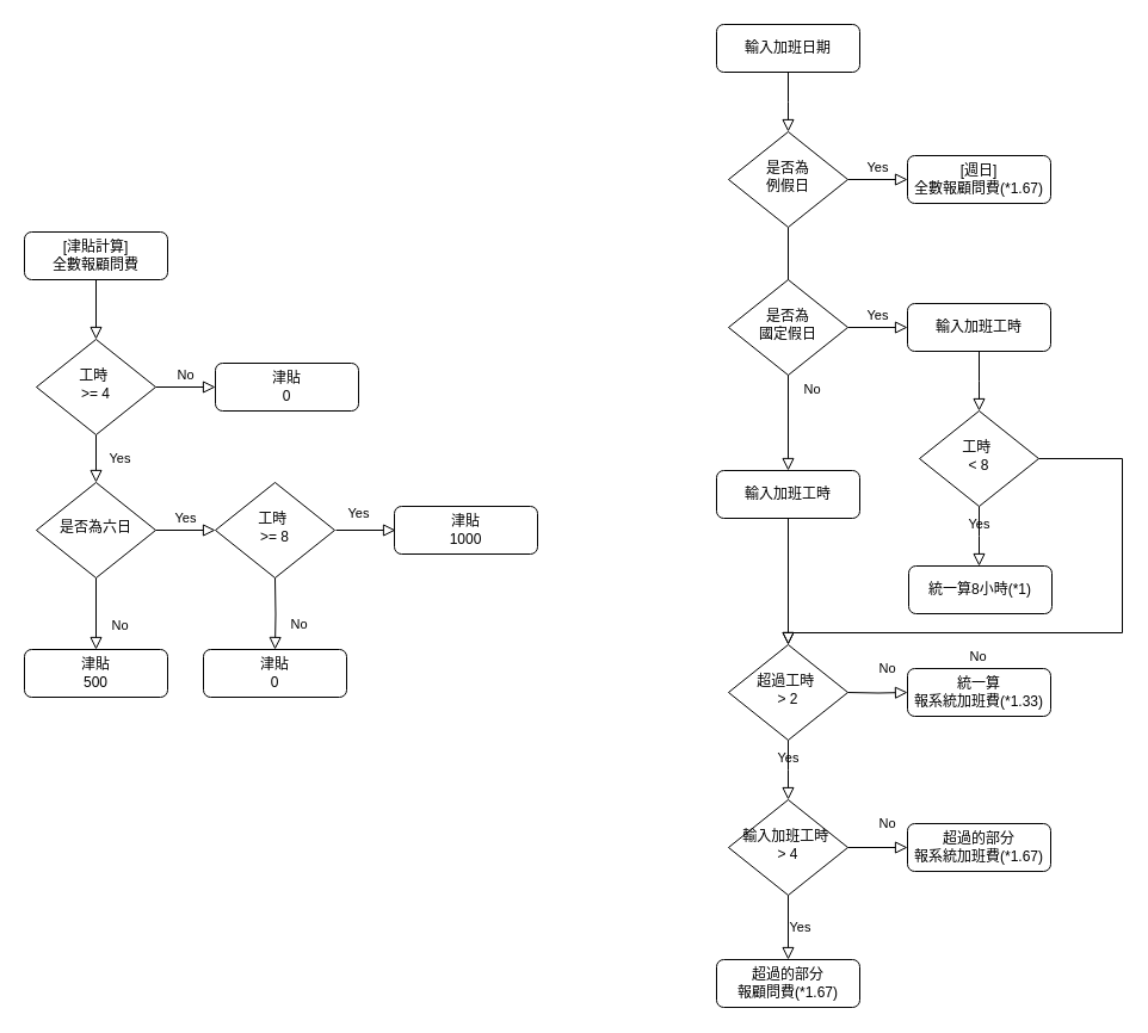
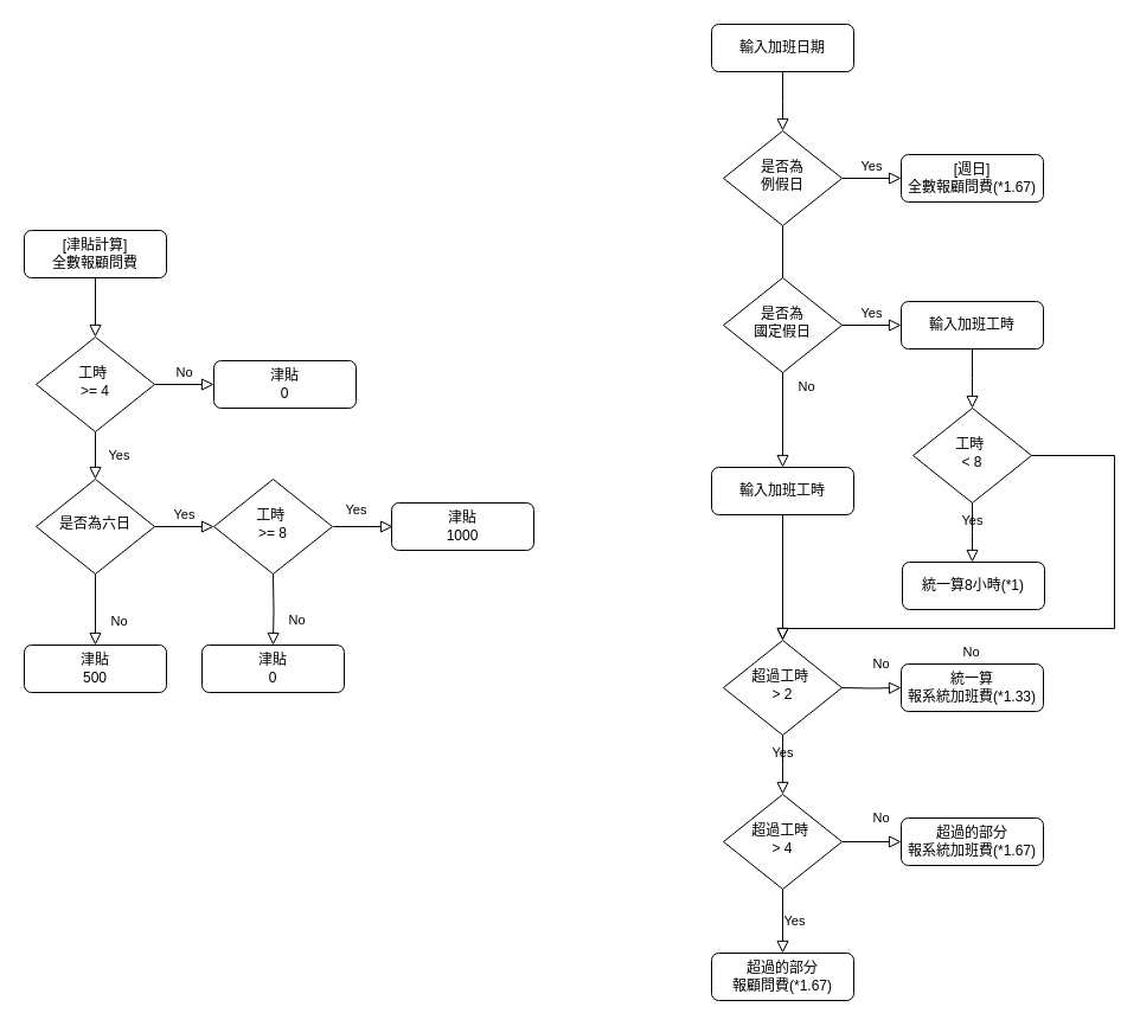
  <mxCell id="0" />
  <mxCell id="1" parent="0" />
  <mxCell id="2" value="" style="rounded=0;html=1;jettySize=auto;orthogonalLoop=1;fontSize=11;endArrow=block;endFill=0;endSize=8;strokeWidth=1;shadow=0;labelBackgroundColor=none;edgeStyle=orthogonalEdgeStyle;" edge="1" parent="1" source="3"><mxGeometry relative="1" as="geometry"><mxPoint x="660" y="110" as="targetPoint" /></mxGeometry></mxCell>
  <mxCell id="3" value="輸入加班日期" style="rounded=1;whiteSpace=wrap;html=1;fontSize=12;glass=0;strokeWidth=1;shadow=0;" vertex="1" parent="1"><mxGeometry x="600" y="20" width="120" height="40" as="geometry" /></mxCell>
  <mxCell id="4" value="No" style="rounded=0;html=1;jettySize=auto;orthogonalLoop=1;fontSize=11;endArrow=block;endFill=0;endSize=8;strokeWidth=1;shadow=0;labelBackgroundColor=none;edgeStyle=orthogonalEdgeStyle;" edge="1" parent="1" source="6" target="7"><mxGeometry x="0.333" y="20" relative="1" as="geometry"><mxPoint as="offset" /></mxGeometry></mxCell>
  <mxCell id="5" value="Yes" style="edgeStyle=orthogonalEdgeStyle;rounded=0;html=1;jettySize=auto;orthogonalLoop=1;fontSize=11;endArrow=block;endFill=0;endSize=8;strokeWidth=1;shadow=0;labelBackgroundColor=none;" edge="1" parent="1" source="6" target="8"><mxGeometry y="10" relative="1" as="geometry"><mxPoint as="offset" /></mxGeometry></mxCell>
  <mxCell id="6" value="是否為&lt;div&gt;例假日&lt;/div&gt;" style="rhombus;whiteSpace=wrap;html=1;shadow=0;fontFamily=Helvetica;fontSize=12;align=center;strokeWidth=1;spacing=6;spacingTop=-4;" vertex="1" parent="1"><mxGeometry x="610" y="110" width="100" height="80" as="geometry" /></mxCell>
  <mxCell id="7" value="輸入加班工時" style="rounded=1;whiteSpace=wrap;html=1;fontSize=12;glass=0;strokeWidth=1;shadow=0;" vertex="1" parent="1"><mxGeometry x="600" y="394" width="120" height="40" as="geometry" /></mxCell>
  <mxCell id="8" value="[週日]&lt;div&gt;全數報顧問費(*1.67)&lt;/div&gt;" style="rounded=1;whiteSpace=wrap;html=1;fontSize=12;glass=0;strokeWidth=1;shadow=0;" vertex="1" parent="1"><mxGeometry x="760" y="130" width="120" height="40" as="geometry" /></mxCell>
  <mxCell id="9" value="" style="rounded=0;html=1;jettySize=auto;orthogonalLoop=1;fontSize=11;endArrow=block;endFill=0;endSize=8;strokeWidth=1;shadow=0;labelBackgroundColor=none;edgeStyle=orthogonalEdgeStyle;" edge="1" parent="1" source="10" target="13"><mxGeometry relative="1" as="geometry" /></mxCell>
  <mxCell id="10" value="&lt;div&gt;[津貼計算]&lt;/div&gt;全數報顧問費" style="rounded=1;whiteSpace=wrap;html=1;fontSize=12;glass=0;strokeWidth=1;shadow=0;" vertex="1" parent="1"><mxGeometry x="20" y="194" width="120" height="40" as="geometry" /></mxCell>
  <mxCell id="11" value="Yes" style="rounded=0;html=1;jettySize=auto;orthogonalLoop=1;fontSize=11;endArrow=block;endFill=0;endSize=8;strokeWidth=1;shadow=0;labelBackgroundColor=none;edgeStyle=orthogonalEdgeStyle;" edge="1" parent="1" source="13" target="17"><mxGeometry y="20" relative="1" as="geometry"><mxPoint as="offset" /></mxGeometry></mxCell>
  <mxCell id="12" value="No" style="edgeStyle=orthogonalEdgeStyle;rounded=0;html=1;jettySize=auto;orthogonalLoop=1;fontSize=11;endArrow=block;endFill=0;endSize=8;strokeWidth=1;shadow=0;labelBackgroundColor=none;" edge="1" parent="1" source="13" target="14"><mxGeometry y="10" relative="1" as="geometry"><mxPoint as="offset" /></mxGeometry></mxCell>
  <mxCell id="13" value="工時&amp;nbsp;&lt;div&gt;&amp;gt;= 4&lt;/div&gt;" style="rhombus;whiteSpace=wrap;html=1;shadow=0;fontFamily=Helvetica;fontSize=12;align=center;strokeWidth=1;spacing=6;spacingTop=-4;" vertex="1" parent="1"><mxGeometry x="30" y="284" width="100" height="80" as="geometry" /></mxCell>
  <mxCell id="14" value="津貼&lt;div&gt;0&lt;/div&gt;" style="rounded=1;whiteSpace=wrap;html=1;fontSize=12;glass=0;strokeWidth=1;shadow=0;" vertex="1" parent="1"><mxGeometry x="180" y="304" width="120" height="40" as="geometry" /></mxCell>
  <mxCell id="15" value="No" style="rounded=0;html=1;jettySize=auto;orthogonalLoop=1;fontSize=11;endArrow=block;endFill=0;endSize=8;strokeWidth=1;shadow=0;labelBackgroundColor=none;edgeStyle=orthogonalEdgeStyle;" edge="1" parent="1" source="17" target="18"><mxGeometry x="0.333" y="20" relative="1" as="geometry"><mxPoint as="offset" /></mxGeometry></mxCell>
  <mxCell id="16" value="Yes" style="edgeStyle=orthogonalEdgeStyle;rounded=0;html=1;jettySize=auto;orthogonalLoop=1;fontSize=11;endArrow=block;endFill=0;endSize=8;strokeWidth=1;shadow=0;labelBackgroundColor=none;" edge="1" parent="1"><mxGeometry x="-0.221" y="14" relative="1" as="geometry"><mxPoint as="offset" /><mxPoint x="281" y="444" as="sourcePoint" /><mxPoint x="331" y="444" as="targetPoint" /></mxGeometry></mxCell>
  <mxCell id="17" value="是否為六日" style="rhombus;whiteSpace=wrap;html=1;shadow=0;fontFamily=Helvetica;fontSize=12;align=center;strokeWidth=1;spacing=6;spacingTop=-4;" vertex="1" parent="1"><mxGeometry x="30" y="404" width="100" height="80" as="geometry" /></mxCell>
  <mxCell id="18" value="津貼&lt;div&gt;500&lt;/div&gt;" style="rounded=1;whiteSpace=wrap;html=1;fontSize=12;glass=0;strokeWidth=1;shadow=0;" vertex="1" parent="1"><mxGeometry x="20" y="544" width="120" height="40" as="geometry" /></mxCell>
  <mxCell id="19" value="津貼&lt;div&gt;1000&lt;/div&gt;" style="rounded=1;whiteSpace=wrap;html=1;fontSize=12;glass=0;strokeWidth=1;shadow=0;" vertex="1" parent="1"><mxGeometry x="330" y="424" width="120" height="40" as="geometry" /></mxCell>
  <mxCell id="20" value="工時&amp;nbsp;&lt;div&gt;&amp;gt;= 8&lt;/div&gt;" style="rhombus;whiteSpace=wrap;html=1;shadow=0;fontFamily=Helvetica;fontSize=12;align=center;strokeWidth=1;spacing=6;spacingTop=-4;" vertex="1" parent="1"><mxGeometry x="180" y="404" width="100" height="80" as="geometry" /></mxCell>
  <mxCell id="21" value="Yes" style="edgeStyle=orthogonalEdgeStyle;rounded=0;html=1;jettySize=auto;orthogonalLoop=1;fontSize=11;endArrow=block;endFill=0;endSize=8;strokeWidth=1;shadow=0;labelBackgroundColor=none;exitX=1;exitY=0.5;exitDx=0;exitDy=0;entryX=0;entryY=0.5;entryDx=0;entryDy=0;" edge="1" parent="1" source="17" target="20"><mxGeometry y="10" relative="1" as="geometry"><mxPoint as="offset" /><mxPoint x="280" y="534" as="sourcePoint" /><mxPoint x="475" y="554" as="targetPoint" /></mxGeometry></mxCell>
  <mxCell id="22" value="No" style="rounded=0;html=1;jettySize=auto;orthogonalLoop=1;fontSize=11;endArrow=block;endFill=0;endSize=8;strokeWidth=1;shadow=0;labelBackgroundColor=none;edgeStyle=orthogonalEdgeStyle;" edge="1" parent="1" target="23"><mxGeometry x="0.333" y="20" relative="1" as="geometry"><mxPoint as="offset" /><mxPoint x="230" y="484" as="sourcePoint" /></mxGeometry></mxCell>
  <mxCell id="23" value="津貼&lt;div&gt;0&lt;/div&gt;" style="rounded=1;whiteSpace=wrap;html=1;fontSize=12;glass=0;strokeWidth=1;shadow=0;" vertex="1" parent="1"><mxGeometry x="170" y="544" width="120" height="40" as="geometry" /></mxCell>
- <mxCell id="24" value="輸入加班工時&amp;nbsp;&lt;div&gt;&amp;gt; 4&lt;/div&gt;" style="rhombus;whiteSpace=wrap;html=1;shadow=0;fontFamily=Helvetica;fontSize=12;align=center;strokeWidth=1;spacing=6;spacingTop=-4;" vertex="1" parent="1"><mxGeometry x="610" y="670" width="100" height="80" as="geometry" /></mxCell>
+ <mxCell id="24" value="超過工時&amp;nbsp;&lt;div&gt;&amp;gt; 4&lt;/div&gt;" style="rhombus;whiteSpace=wrap;html=1;shadow=0;fontFamily=Helvetica;fontSize=12;align=center;strokeWidth=1;spacing=6;spacingTop=-4;" vertex="1" parent="1"><mxGeometry x="610" y="670" width="100" height="80" as="geometry" /></mxCell>
  <mxCell id="25" value="" style="rounded=0;html=1;jettySize=auto;orthogonalLoop=1;fontSize=11;endArrow=block;endFill=0;endSize=8;strokeWidth=1;shadow=0;labelBackgroundColor=none;edgeStyle=orthogonalEdgeStyle;exitX=0.5;exitY=1;exitDx=0;exitDy=0;" edge="1" parent="1" source="7" target="28"><mxGeometry relative="1" as="geometry"><mxPoint x="660" y="444" as="sourcePoint" /><mxPoint x="670" y="264" as="targetPoint" /></mxGeometry></mxCell>
  <mxCell id="26" value="&lt;div&gt;超過的部分&lt;/div&gt;&lt;div&gt;報系統加班費(*1.67)&lt;/div&gt;" style="rounded=1;whiteSpace=wrap;html=1;fontSize=12;glass=0;strokeWidth=1;shadow=0;" vertex="1" parent="1"><mxGeometry x="760" y="690" width="120" height="40" as="geometry" /></mxCell>
  <mxCell id="27" value="No" style="rounded=0;html=1;jettySize=auto;orthogonalLoop=1;fontSize=11;endArrow=block;endFill=0;endSize=8;strokeWidth=1;shadow=0;labelBackgroundColor=none;edgeStyle=orthogonalEdgeStyle;exitX=1;exitY=0.5;exitDx=0;exitDy=0;" edge="1" parent="1" source="24" target="26"><mxGeometry x="0.333" y="20" relative="1" as="geometry"><mxPoint as="offset" /><mxPoint x="940" y="492" as="sourcePoint" /><mxPoint x="940" y="552" as="targetPoint" /></mxGeometry></mxCell>
  <mxCell id="28" value="超過工時&amp;nbsp;&lt;div&gt;&amp;gt; 2&lt;/div&gt;" style="rhombus;whiteSpace=wrap;html=1;shadow=0;fontFamily=Helvetica;fontSize=12;align=center;strokeWidth=1;spacing=6;spacingTop=-4;" vertex="1" parent="1"><mxGeometry x="610" y="540" width="100" height="80" as="geometry" /></mxCell>
  <mxCell id="29" value="Yes" style="edgeStyle=orthogonalEdgeStyle;rounded=0;html=1;jettySize=auto;orthogonalLoop=1;fontSize=11;endArrow=block;endFill=0;endSize=8;strokeWidth=1;shadow=0;labelBackgroundColor=none;exitX=0.5;exitY=1;exitDx=0;exitDy=0;" edge="1" parent="1" source="28"><mxGeometry y="10" relative="1" as="geometry"><mxPoint as="offset" /><mxPoint x="720" y="370" as="sourcePoint" /><mxPoint x="660" y="670" as="targetPoint" /></mxGeometry></mxCell>
  <mxCell id="30" value="&lt;div&gt;超過的部分&lt;/div&gt;&lt;div&gt;報顧問費(*1.67)&lt;/div&gt;" style="rounded=1;whiteSpace=wrap;html=1;fontSize=12;glass=0;strokeWidth=1;shadow=0;" vertex="1" parent="1"><mxGeometry x="600" y="804" width="120" height="40" as="geometry" /></mxCell>
  <mxCell id="31" value="Yes" style="edgeStyle=orthogonalEdgeStyle;rounded=0;html=1;jettySize=auto;orthogonalLoop=1;fontSize=11;endArrow=block;endFill=0;endSize=8;strokeWidth=1;shadow=0;labelBackgroundColor=none;exitX=0.5;exitY=1;exitDx=0;exitDy=0;entryX=0.5;entryY=0;entryDx=0;entryDy=0;" edge="1" parent="1" source="24" target="30"><mxGeometry y="10" relative="1" as="geometry"><mxPoint as="offset" /><mxPoint x="670" y="630" as="sourcePoint" /><mxPoint x="670" y="680" as="targetPoint" /></mxGeometry></mxCell>
  <mxCell id="32" value="&lt;div&gt;統一算&lt;/div&gt;&lt;div&gt;報系統加班費(*1.33)&lt;/div&gt;" style="rounded=1;whiteSpace=wrap;html=1;fontSize=12;glass=0;strokeWidth=1;shadow=0;" vertex="1" parent="1"><mxGeometry x="760" y="560" width="120" height="40" as="geometry" /></mxCell>
  <mxCell id="33" value="No" style="rounded=0;html=1;jettySize=auto;orthogonalLoop=1;fontSize=11;endArrow=block;endFill=0;endSize=8;strokeWidth=1;shadow=0;labelBackgroundColor=none;edgeStyle=orthogonalEdgeStyle;exitX=1;exitY=0.5;exitDx=0;exitDy=0;" edge="1" parent="1" target="32"><mxGeometry x="0.333" y="20" relative="1" as="geometry"><mxPoint as="offset" /><mxPoint x="710" y="580" as="sourcePoint" /><mxPoint x="940" y="422" as="targetPoint" /></mxGeometry></mxCell>
  <mxCell id="34" value="Yes" style="edgeStyle=orthogonalEdgeStyle;rounded=0;html=1;jettySize=auto;orthogonalLoop=1;fontSize=11;endArrow=block;endFill=0;endSize=8;strokeWidth=1;shadow=0;labelBackgroundColor=none;entryX=0;entryY=0.5;entryDx=0;entryDy=0;" edge="1" parent="1" source="35" target="36"><mxGeometry y="10" relative="1" as="geometry"><mxPoint as="offset" /><mxPoint x="760" y="274" as="targetPoint" /></mxGeometry></mxCell>
  <mxCell id="35" value="是否為&lt;div&gt;國定假日&lt;/div&gt;" style="rhombus;whiteSpace=wrap;html=1;shadow=0;fontFamily=Helvetica;fontSize=12;align=center;strokeWidth=1;spacing=6;spacingTop=-4;" vertex="1" parent="1"><mxGeometry x="610" y="234" width="100" height="80" as="geometry" /></mxCell>
  <mxCell id="36" value="輸入加班工時" style="rounded=1;whiteSpace=wrap;html=1;fontSize=12;glass=0;strokeWidth=1;shadow=0;" vertex="1" parent="1"><mxGeometry x="760" y="254" width="120" height="40" as="geometry" /></mxCell>
  <mxCell id="37" value="工時&amp;nbsp;&lt;div&gt;&amp;lt; 8&lt;/div&gt;" style="rhombus;whiteSpace=wrap;html=1;shadow=0;fontFamily=Helvetica;fontSize=12;align=center;strokeWidth=1;spacing=6;spacingTop=-4;" vertex="1" parent="1"><mxGeometry x="770" y="344" width="100" height="80" as="geometry" /></mxCell>
  <mxCell id="38" value="Yes" style="edgeStyle=orthogonalEdgeStyle;rounded=0;html=1;jettySize=auto;orthogonalLoop=1;fontSize=11;endArrow=block;endFill=0;endSize=8;strokeWidth=1;shadow=0;labelBackgroundColor=none;exitX=0.5;exitY=1;exitDx=0;exitDy=0;" edge="1" parent="1" source="37"><mxGeometry y="10" relative="1" as="geometry"><mxPoint as="offset" /><mxPoint x="880" y="174" as="sourcePoint" /><mxPoint x="820" y="474" as="targetPoint" /></mxGeometry></mxCell>
  <mxCell id="39" value="No" style="rounded=0;html=1;jettySize=auto;orthogonalLoop=1;fontSize=11;endArrow=block;endFill=0;endSize=8;strokeWidth=1;shadow=0;labelBackgroundColor=none;edgeStyle=orthogonalEdgeStyle;exitX=1;exitY=0.5;exitDx=0;exitDy=0;entryX=0.5;entryY=0;entryDx=0;entryDy=0;" edge="1" parent="1" target="28" source="37"><mxGeometry x="0.333" y="20" relative="1" as="geometry"><mxPoint as="offset" /><mxPoint x="860" y="750" as="sourcePoint" /><mxPoint x="910" y="750" as="targetPoint" /><Array as="points"><mxPoint x="940" y="384" /><mxPoint x="940" y="530" /><mxPoint x="660" y="530" /></Array></mxGeometry></mxCell>
  <mxCell id="40" value="" style="rounded=0;html=1;jettySize=auto;orthogonalLoop=1;fontSize=11;endArrow=block;endFill=0;endSize=8;strokeWidth=1;shadow=0;labelBackgroundColor=none;edgeStyle=orthogonalEdgeStyle;exitX=0.5;exitY=1;exitDx=0;exitDy=0;" edge="1" parent="1" source="36"><mxGeometry relative="1" as="geometry"><mxPoint x="670" y="474" as="sourcePoint" /><mxPoint x="820" y="344" as="targetPoint" /></mxGeometry></mxCell>
  <mxCell id="41" value="統一算8小時(*1)" style="rounded=1;whiteSpace=wrap;html=1;fontSize=12;glass=0;strokeWidth=1;shadow=0;" vertex="1" parent="1"><mxGeometry x="761" y="474" width="120" height="40" as="geometry" /></mxCell>
